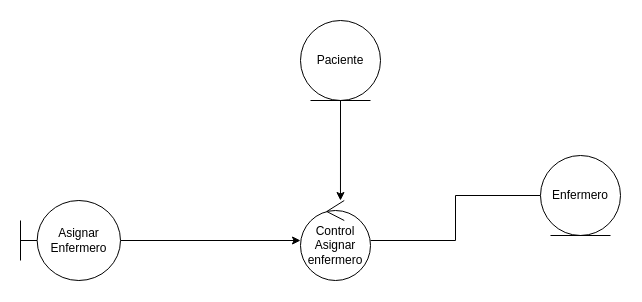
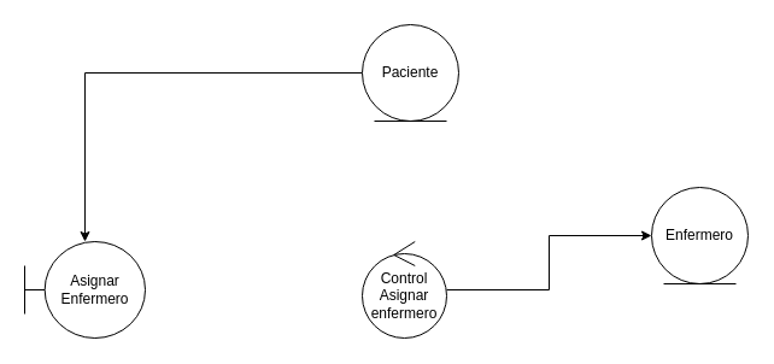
  <mxCell id="0" />
  <mxCell id="1" parent="0" />
- <mxCell id="2" style="edgeStyle=orthogonalEdgeStyle;rounded=0;orthogonalLoop=1;jettySize=auto;html=1;entryX=0;entryY=0.5;entryDx=0;entryDy=0;entryPerimeter=0;" edge="1" parent="1" source="3" target="5"><mxGeometry relative="1" as="geometry" /></mxCell>
  <mxCell id="3" value="Asignar&lt;br&gt;Enfermero" style="shape=umlBoundary;whiteSpace=wrap;html=1;" vertex="1" parent="1"><mxGeometry x="20" y="200" width="100" height="80" as="geometry" /></mxCell>
- <mxCell id="4" style="edgeStyle=orthogonalEdgeStyle;rounded=0;orthogonalLoop=1;jettySize=auto;html=1;entryX=0;entryY=0.5;entryDx=0;entryDy=0;endArrow=none;" edge="1" parent="1" source="5" target="8"><mxGeometry relative="1" as="geometry" /></mxCell>
+ <mxCell id="4" style="edgeStyle=orthogonalEdgeStyle;rounded=0;orthogonalLoop=1;jettySize=auto;html=1;entryX=0;entryY=0.5;entryDx=0;entryDy=0;" edge="1" parent="1" source="5" target="8"><mxGeometry relative="1" as="geometry" /></mxCell>
  <mxCell id="5" value="Control Asignar enfermero" style="ellipse;shape=umlControl;whiteSpace=wrap;html=1;" vertex="1" parent="1"><mxGeometry x="300" y="200" width="70" height="80" as="geometry" /></mxCell>
- <mxCell id="6" style="edgeStyle=orthogonalEdgeStyle;rounded=0;orthogonalLoop=1;jettySize=auto;html=1;entryX=0.571;entryY=0;entryDx=0;entryDy=0;entryPerimeter=0;" edge="1" parent="1" source="7" target="5"><mxGeometry relative="1" as="geometry" /></mxCell>
+ <mxCell id="6" style="edgeStyle=orthogonalEdgeStyle;rounded=0;orthogonalLoop=1;jettySize=auto;html=1;" edge="1" parent="1" source="7" target="3"><mxGeometry relative="1" as="geometry" /></mxCell>
  <mxCell id="7" value="Paciente" style="ellipse;shape=umlEntity;whiteSpace=wrap;html=1;" vertex="1" parent="1"><mxGeometry x="300" y="20" width="80" height="80" as="geometry" /></mxCell>
  <mxCell id="8" value="Enfermero" style="ellipse;shape=umlEntity;whiteSpace=wrap;html=1;" vertex="1" parent="1"><mxGeometry x="540" y="155" width="80" height="80" as="geometry" /></mxCell>
